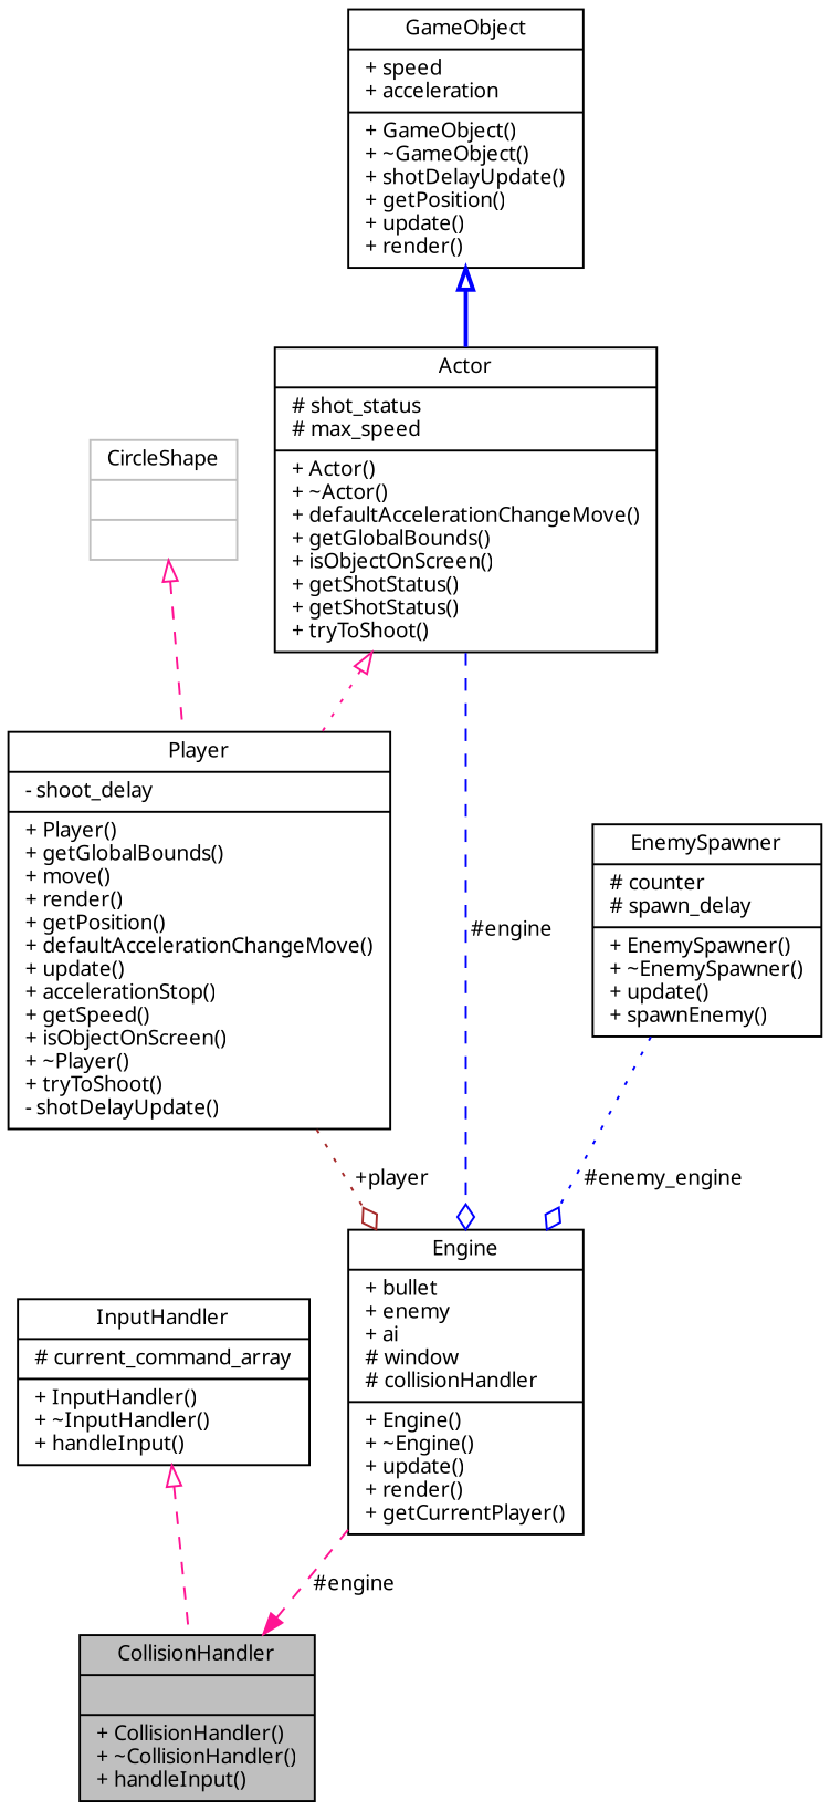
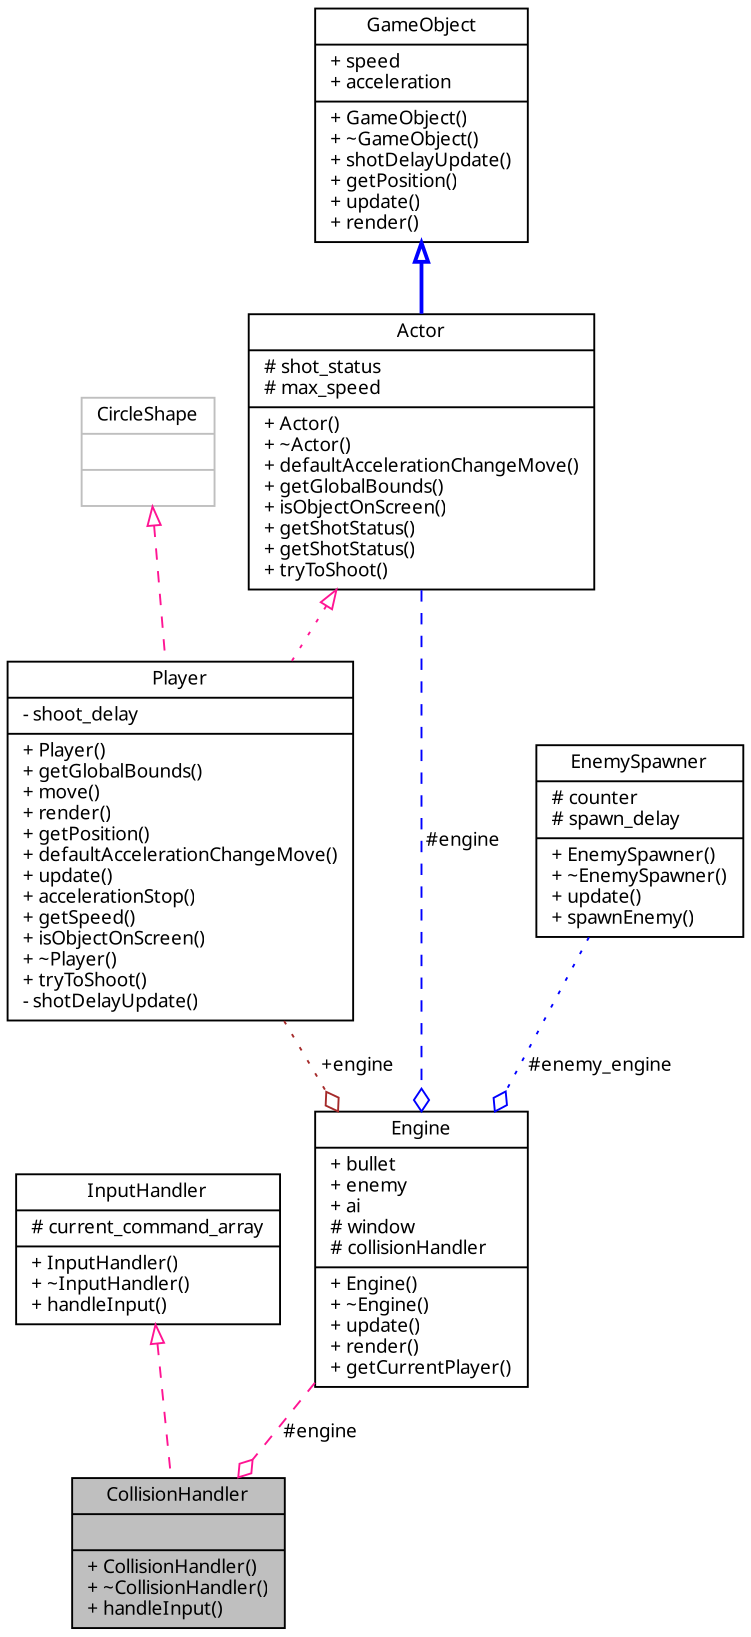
  digraph {
    fontname="Noto Sans"
    node [color=black fillcolor=white fontname="Noto Sans" fontsize=10 shape=record style=filled]
    edge [color=deeppink fontname="Noto Sans" fontsize=10 labelfontname=Helvetica labelfontsize=10 style=dashed]
    n1 [fillcolor=grey75 fontcolor=black height=0.2 label="{CollisionHandler\n||+ CollisionHandler()\l+ ~CollisionHandler()\l+ handleInput()\l}" width=0.4]
    n2 [height=0.2 label="{InputHandler\n|# current_command_array\l|+ InputHandler()\l+ ~InputHandler()\l+ handleInput()\l}" width=0.4]
    n3 [height=0.2 label="{Engine\n|+ bullet\l+ enemy\l+ ai\l# window\l# collisionHandler\l|+ Engine()\l+ ~Engine()\l+ update()\l+ render()\l+ getCurrentPlayer()\l}" width=0.4]
    n4 [height=0.2 label="{Actor\n|# shot_status\l# max_speed\l|+ Actor()\l+ ~Actor()\l+ defaultAccelerationChangeMove()\l+ getGlobalBounds()\l+ isObjectOnScreen()\l+ getShotStatus()\l+ getShotStatus()\l+ tryToShoot()\l}" width=0.4]
    n5 [height=0.2 label="{Player\n|- shoot_delay\l|+ Player()\l+ getGlobalBounds()\l+ move()\l+ render()\l+ getPosition()\l+ defaultAccelerationChangeMove()\l+ update()\l+ accelerationStop()\l+ getSpeed()\l+ isObjectOnScreen()\l+ ~Player()\l+ tryToShoot()\l- shotDelayUpdate()\l}" width=0.4]
    n6 [height=0.2 label="{GameObject\n|+ speed\l+ acceleration\l|+ GameObject()\l+ ~GameObject()\l+ shotDelayUpdate()\l+ getPosition()\l+ update()\l+ render()\l}" width=0.4]
    n7 [height=0.2 label="{EnemySpawner\n|# counter\l# spawn_delay\l|+ EnemySpawner()\l+ ~EnemySpawner()\l+ update()\l+ spawnEnemy()\l}" width=0.4]
    n8 [color=grey75 height=0.2 label="{CircleShape\n||}" width=0.4]
    n2 -> n1 [arrowtail=onormal dir=back]
-   n3 -> n1 [arrowhead=normal label=" #engine"]
+   n3 -> n1 [arrowhead=odiamond label=" #engine"]
    n4 -> n3 [arrowhead=odiamond color=blue label=" #engine"]
    n4 -> n5 [arrowtail=onormal dir=back style=dotted]
-   n5 -> n3 [arrowhead=odiamond color=brown label=" +player" style=dotted]
+   n5 -> n3 [arrowhead=odiamond color=brown label=" +engine" style=dotted]
    n6 -> n4 [arrowtail=onormal color=blue dir=back style=bold]
    n7 -> n3 [arrowhead=odiamond color=blue label=" #enemy_engine" style=dotted]
    n8 -> n5 [arrowtail=onormal dir=back]
  }
